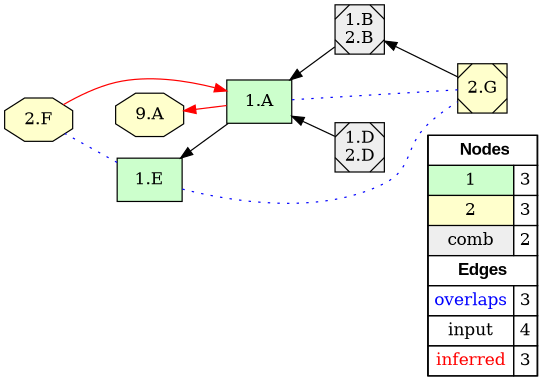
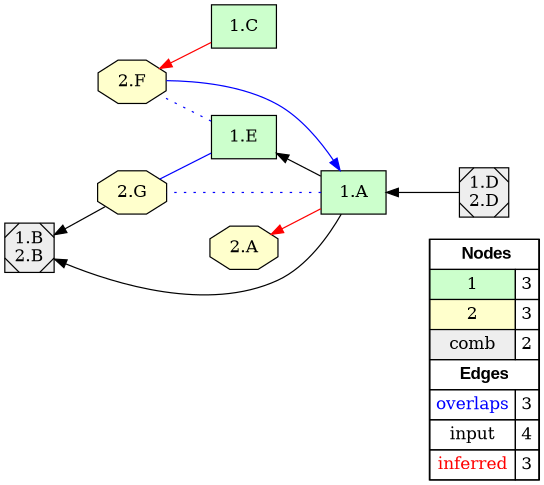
  digraph {
    rankdir=RL
    node [fillcolor="#FFFFCC" shape=box style=filled]
    edge [arrowhead=normal color="#000000" constraint=true penwidth=1 style=solid]
    n1 [fillcolor=white label=<   <TABLE BORDER="0" CELLBORDER="1" CELLSPACING="0" CELLPADDING="4">  <TR> <TD COLSPAN="2"><font face="Arial Black"> Nodes</font></TD> </TR>  <TR>   <TD bgcolor="#CCFFCC">1</TD>   <TD>3</TD>   </TR>  <TR>   <TD bgcolor="#FFFFCC">2</TD>   <TD>3</TD>   </TR>  <TR>   <TD bgcolor="#EEEEEE">comb</TD>   <TD>2</TD>   </TR>  <TR> <TD COLSPAN="2"><font face = "Arial Black"> Edges </font></TD> </TR>  <TR>   <TD><font color ="#0000FF">overlaps</font></TD>   <TD>3</TD>   </TR>  <TR>   <TD><font color ="#000000">input</font></TD>   <TD>4</TD>   </TR>  <TR>   <TD><font color ="#FF0000">inferred</font></TD>   <TD>3</TD>   </TR>  </TABLE>   > margin=0]
-   "2.G" [shape=Msquare]
+   "2.G" [shape=octagon]
    "1.E" [fillcolor="#CCFFCC"]
    "2.F" [shape=octagon]
    "1.A" [fillcolor="#CCFFCC"]
-   "2.A" [shape=octagon label="9.A"]
+   "2.A" [shape=octagon]
    "1.B\n2.B" [fillcolor="#EEEEEE" shape=Msquare]
+   "1.C" [fillcolor="#CCFFCC"]
    "1.D\n2.D" [fillcolor="#EEEEEE" shape=Msquare]
    subgraph sub_1 {
      rank=min
      n1
    }
    "2.G" -> "1.B\n2.B"
-   "1.E" -> "2.G" [arrowhead=none color="#0000FF" style=dotted]
+   "1.E" -> "2.G" [arrowhead=none color="#0000FF"]
    "1.E" -> "2.F" [arrowhead=none color="#0000FF" style=dotted]
-   "2.F" -> "1.A" [color="#FF0000"]
+   "2.F" -> "1.A" [color="#0000FF"]
    "1.A" -> "2.G" [arrowhead=none color="#0000FF" style=dotted]
    "1.A" -> "1.E"
    "1.A" -> "2.A" [color="#FF0000"]
-   "1.B\n2.B" -> "1.A"
+   "1.A" -> "1.B\n2.B"
+   "1.C" -> "2.F" [color="#FF0000"]
    "1.D\n2.D" -> "1.A"
  }
